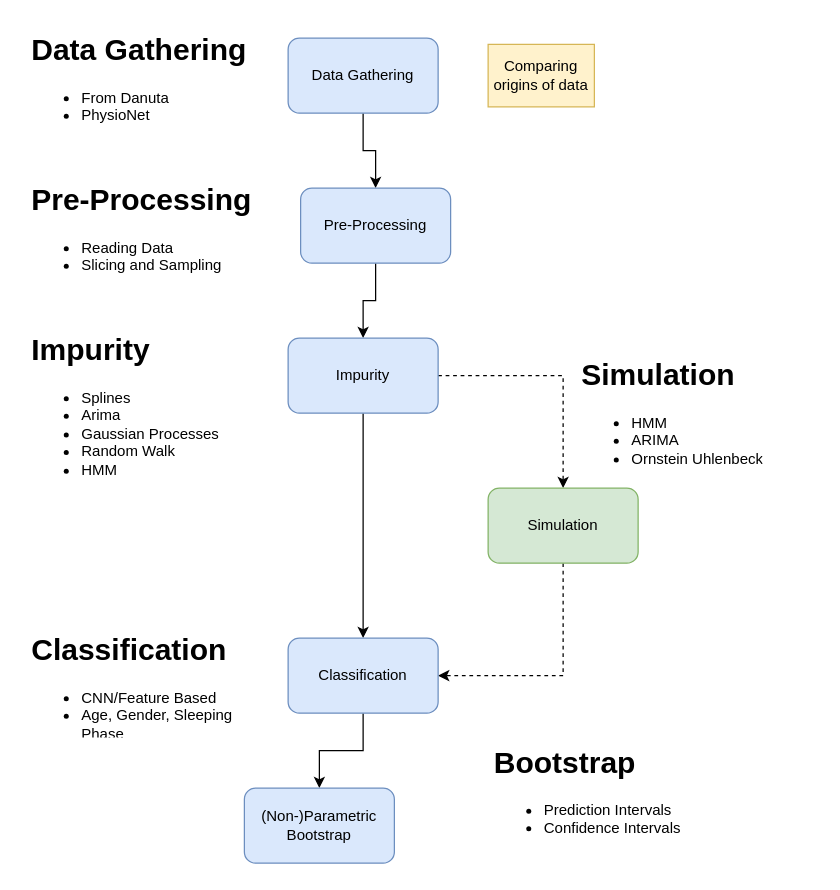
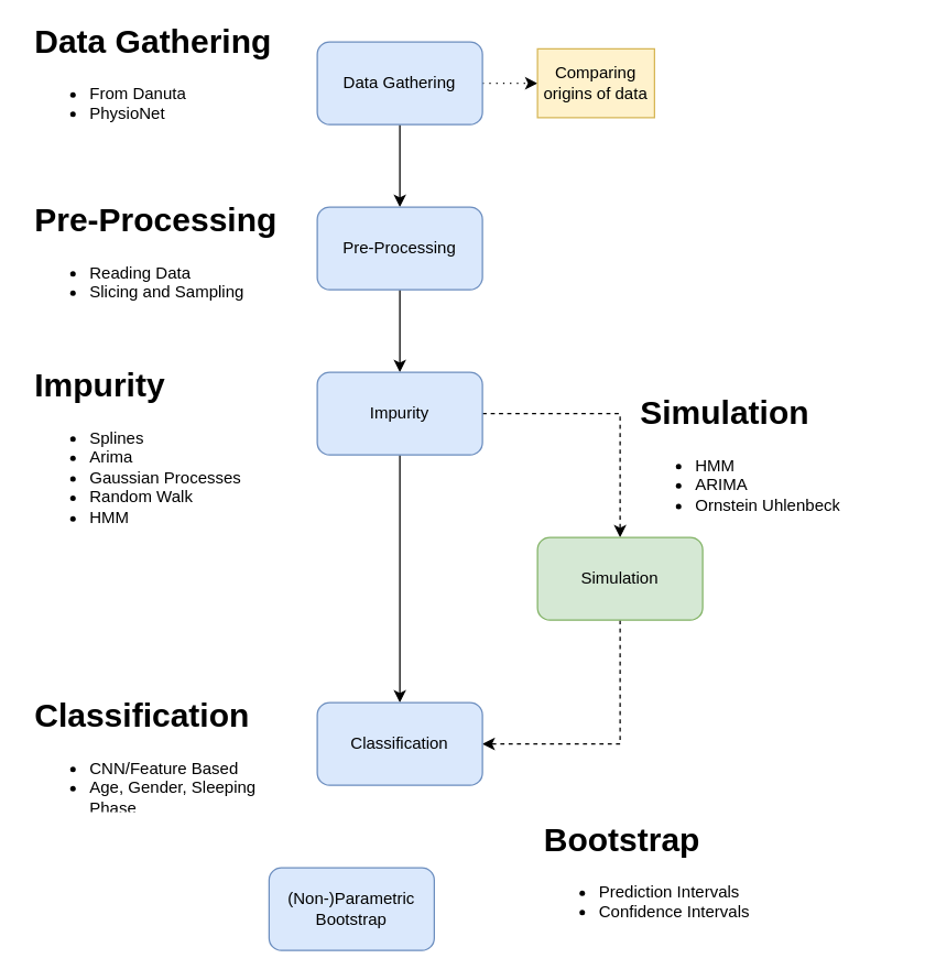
  <mxCell id="0" />
  <mxCell id="1" parent="0" />
  <mxCell id="2" value="" style="edgeStyle=orthogonalEdgeStyle;rounded=0;orthogonalLoop=1;jettySize=auto;html=1;" edge="1" parent="1" source="4" target="6"><mxGeometry relative="1" as="geometry" /></mxCell>
+ <mxCell id="3" value="" style="edgeStyle=orthogonalEdgeStyle;rounded=0;orthogonalLoop=1;jettySize=auto;html=1;dashed=1;dashPattern=1 4;" edge="1" parent="1" source="4" target="21"><mxGeometry relative="1" as="geometry" /></mxCell>
  <mxCell id="4" value="Data Gathering" style="rounded=1;whiteSpace=wrap;html=1;fillColor=#dae8fc;strokeColor=#6c8ebf;" vertex="1" parent="1"><mxGeometry x="230" y="30" width="120" height="60" as="geometry" /></mxCell>
  <mxCell id="5" value="" style="edgeStyle=orthogonalEdgeStyle;rounded=0;orthogonalLoop=1;jettySize=auto;html=1;" edge="1" parent="1" source="6" target="9"><mxGeometry relative="1" as="geometry" /></mxCell>
- <mxCell id="6" value="Pre-Processing" style="rounded=1;whiteSpace=wrap;html=1;fillColor=#dae8fc;strokeColor=#6c8ebf;" vertex="1" parent="1"><mxGeometry x="240" y="150" width="120" height="60" as="geometry" /></mxCell>
+ <mxCell id="6" value="Pre-Processing" style="rounded=1;whiteSpace=wrap;html=1;fillColor=#dae8fc;strokeColor=#6c8ebf;" vertex="1" parent="1"><mxGeometry x="230" y="150" width="120" height="60" as="geometry" /></mxCell>
  <mxCell id="7" value="" style="edgeStyle=orthogonalEdgeStyle;rounded=0;orthogonalLoop=1;jettySize=auto;html=1;dashed=1;" edge="1" parent="1" source="9" target="11"><mxGeometry relative="1" as="geometry" /></mxCell>
  <mxCell id="8" value="" style="edgeStyle=orthogonalEdgeStyle;rounded=0;orthogonalLoop=1;jettySize=auto;html=1;entryX=0.5;entryY=0;entryDx=0;entryDy=0;" edge="1" parent="1" source="9" target="13"><mxGeometry relative="1" as="geometry"><mxPoint x="290" y="410" as="targetPoint" /></mxGeometry></mxCell>
  <mxCell id="9" value="Impurity" style="rounded=1;whiteSpace=wrap;html=1;fillColor=#dae8fc;strokeColor=#6c8ebf;" vertex="1" parent="1"><mxGeometry x="230" y="270" width="120" height="60" as="geometry" /></mxCell>
  <mxCell id="10" value="" style="edgeStyle=orthogonalEdgeStyle;rounded=0;orthogonalLoop=1;jettySize=auto;html=1;entryX=1;entryY=0.5;entryDx=0;entryDy=0;dashed=1;" edge="1" parent="1" source="11" target="13"><mxGeometry relative="1" as="geometry"><mxPoint x="450" y="530" as="targetPoint" /><Array as="points"><mxPoint x="450" y="540" /></Array></mxGeometry></mxCell>
  <mxCell id="11" value="Simulation" style="rounded=1;whiteSpace=wrap;html=1;fillColor=#d5e8d4;strokeColor=#82b366;" vertex="1" parent="1"><mxGeometry x="390" y="390" width="120" height="60" as="geometry" /></mxCell>
- <mxCell id="12" value="" style="edgeStyle=orthogonalEdgeStyle;rounded=0;orthogonalLoop=1;jettySize=auto;html=1;" edge="1" parent="1" source="13" target="14"><mxGeometry relative="1" as="geometry" /></mxCell>
  <mxCell id="13" value="Classification" style="rounded=1;whiteSpace=wrap;html=1;fillColor=#dae8fc;strokeColor=#6c8ebf;" vertex="1" parent="1"><mxGeometry x="230" y="510" width="120" height="60" as="geometry" /></mxCell>
  <mxCell id="14" value="(Non-)Parametric&lt;br&gt;Bootstrap" style="rounded=1;whiteSpace=wrap;html=1;fillColor=#dae8fc;strokeColor=#6c8ebf;" vertex="1" parent="1"><mxGeometry x="195" y="630" width="120" height="60" as="geometry" /></mxCell>
- <mxCell id="15" value="&lt;h1&gt;Data Gathering&lt;/h1&gt;&lt;div&gt;&lt;ul&gt;&lt;li&gt;From Danuta&lt;/li&gt;&lt;li&gt;PhysioNet&lt;br&gt;&lt;/li&gt;&lt;/ul&gt;&lt;/div&gt;" style="text;html=1;spacing=5;spacingTop=-20;whiteSpace=wrap;overflow=hidden;rounded=0;" vertex="1" parent="1"><mxGeometry x="20" y="20" width="190" height="80" as="geometry" /></mxCell>
+ <mxCell id="15" value="&lt;h1&gt;Data Gathering&lt;/h1&gt;&lt;div&gt;&lt;ul&gt;&lt;li&gt;From Danuta&lt;/li&gt;&lt;li&gt;PhysioNet&lt;br&gt;&lt;/li&gt;&lt;/ul&gt;&lt;/div&gt;" style="text;html=1;spacing=5;spacingTop=-20;whiteSpace=wrap;overflow=hidden;rounded=0;" vertex="1" parent="1"><mxGeometry x="20" y="10" width="190" height="80" as="geometry" /></mxCell>
  <mxCell id="16" value="&lt;h1&gt;Pre-Processing&lt;/h1&gt;&lt;div&gt;&lt;ul&gt;&lt;li&gt;Reading Data&lt;/li&gt;&lt;li&gt;Slicing and Sampling&lt;br&gt;&lt;/li&gt;&lt;/ul&gt;&lt;/div&gt;" style="text;html=1;strokeColor=none;fillColor=none;spacing=5;spacingTop=-20;whiteSpace=wrap;overflow=hidden;rounded=0;" vertex="1" parent="1"><mxGeometry x="20" y="140" width="190" height="80" as="geometry" /></mxCell>
  <mxCell id="17" value="&lt;h1&gt;Impurity&lt;/h1&gt;&lt;div&gt;&lt;ul&gt;&lt;li&gt;Splines&lt;/li&gt;&lt;li&gt;Arima&lt;/li&gt;&lt;li&gt;Gaussian Processes&lt;/li&gt;&lt;li&gt;Random Walk&lt;/li&gt;&lt;li&gt;HMM&lt;br&gt;&lt;/li&gt;&lt;/ul&gt;&lt;/div&gt;" style="text;html=1;strokeColor=none;fillColor=none;spacing=5;spacingTop=-20;whiteSpace=wrap;overflow=hidden;rounded=0;" vertex="1" parent="1"><mxGeometry x="20" y="260" width="190" height="120" as="geometry" /></mxCell>
  <mxCell id="18" value="&lt;h1&gt;Simulation&lt;/h1&gt;&lt;div&gt;&lt;ul&gt;&lt;li&gt;HMM&lt;/li&gt;&lt;li&gt;ARIMA&lt;/li&gt;&lt;li&gt;Ornstein Uhlenbeck&lt;br&gt;&lt;/li&gt;&lt;/ul&gt;&lt;/div&gt;" style="text;html=1;strokeColor=none;fillColor=none;spacing=5;spacingTop=-20;whiteSpace=wrap;overflow=hidden;rounded=0;" vertex="1" parent="1"><mxGeometry x="460" y="280" width="190" height="100" as="geometry" /></mxCell>
  <mxCell id="19" value="&lt;h1&gt;Classification&lt;/h1&gt;&lt;div&gt;&lt;ul&gt;&lt;li&gt;CNN/Feature Based&lt;/li&gt;&lt;li&gt;Age, Gender, Sleeping Phase&lt;br&gt;&lt;/li&gt;&lt;/ul&gt;&lt;/div&gt;" style="text;html=1;strokeColor=none;fillColor=none;spacing=5;spacingTop=-20;whiteSpace=wrap;overflow=hidden;rounded=0;" vertex="1" parent="1"><mxGeometry x="20" y="500" width="190" height="90" as="geometry" /></mxCell>
  <mxCell id="20" value="&lt;h1&gt;Bootstrap&lt;/h1&gt;&lt;div&gt;&lt;ul&gt;&lt;li&gt;Prediction Intervals&lt;/li&gt;&lt;li&gt;Confidence Intervals&lt;br&gt;&lt;/li&gt;&lt;/ul&gt;&lt;/div&gt;" style="text;html=1;strokeColor=none;fillColor=none;spacing=5;spacingTop=-20;whiteSpace=wrap;overflow=hidden;rounded=0;" vertex="1" parent="1"><mxGeometry x="390" y="590" width="190" height="80" as="geometry" /></mxCell>
  <mxCell id="21" value="&lt;div&gt;Comparing origins of data&lt;/div&gt;" style="text;html=1;strokeColor=#d6b656;fillColor=#fff2cc;align=center;verticalAlign=middle;whiteSpace=wrap;rounded=0;" vertex="1" parent="1"><mxGeometry x="390" y="35" width="85" height="50" as="geometry" /></mxCell>
